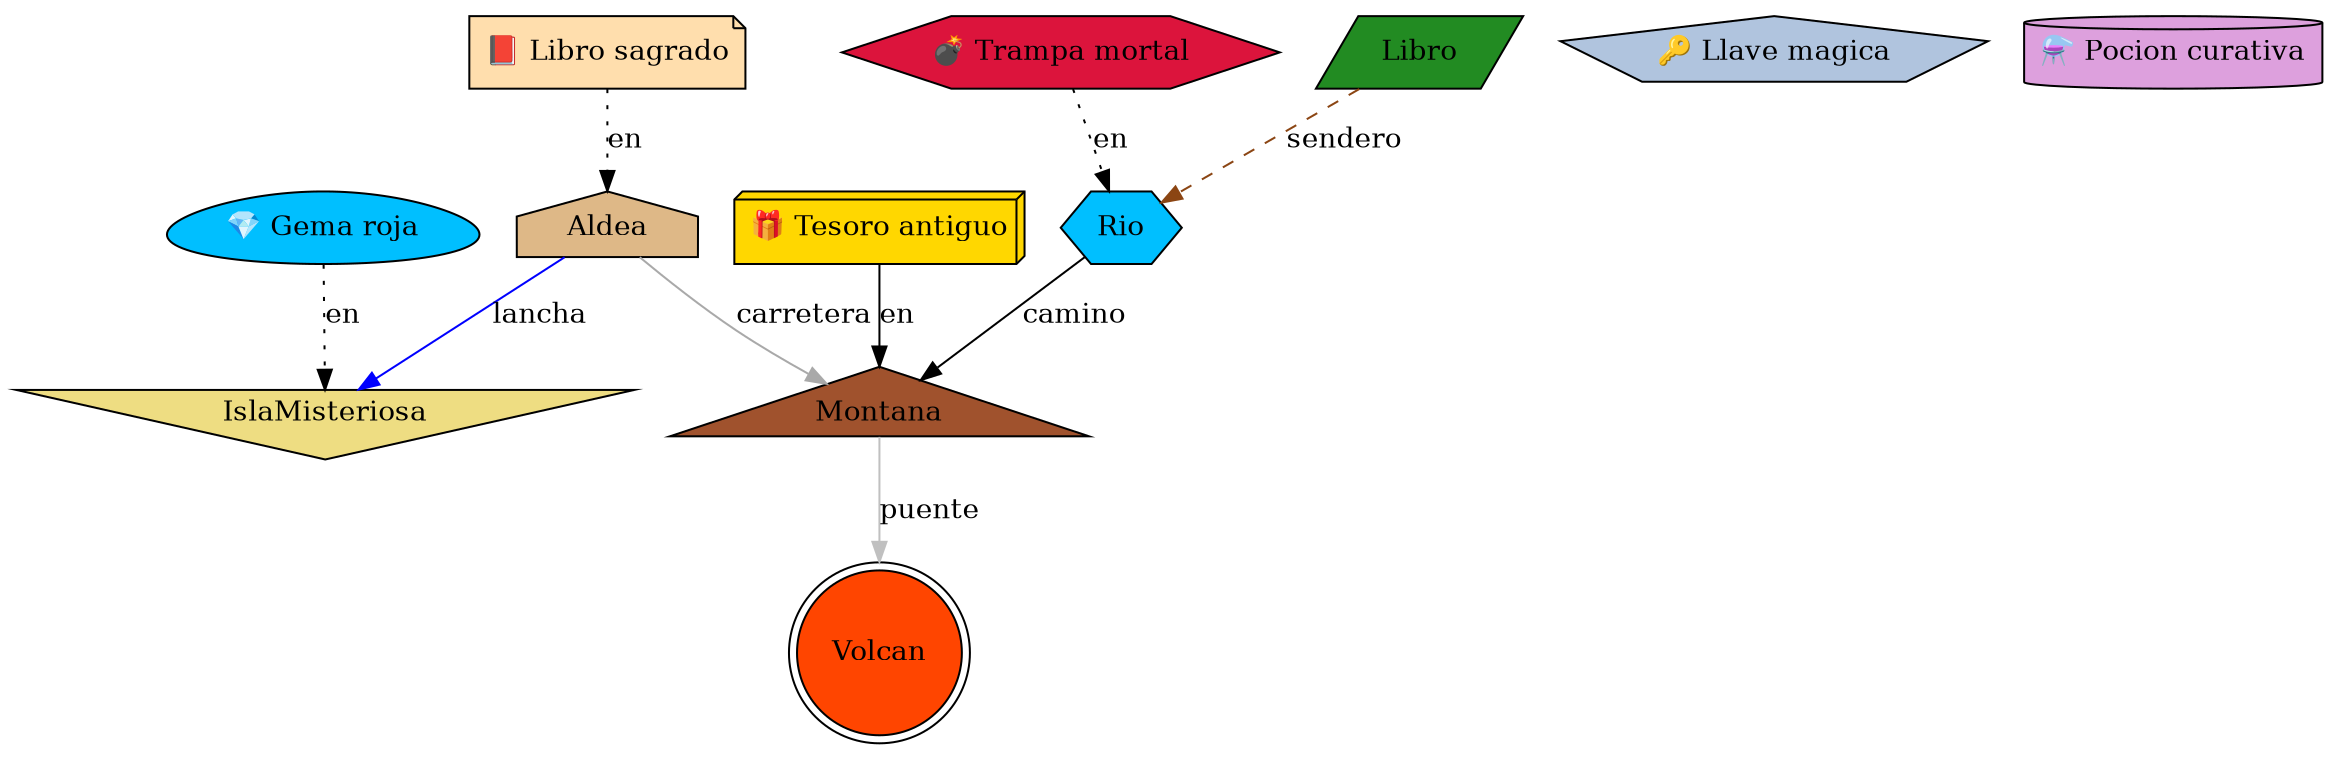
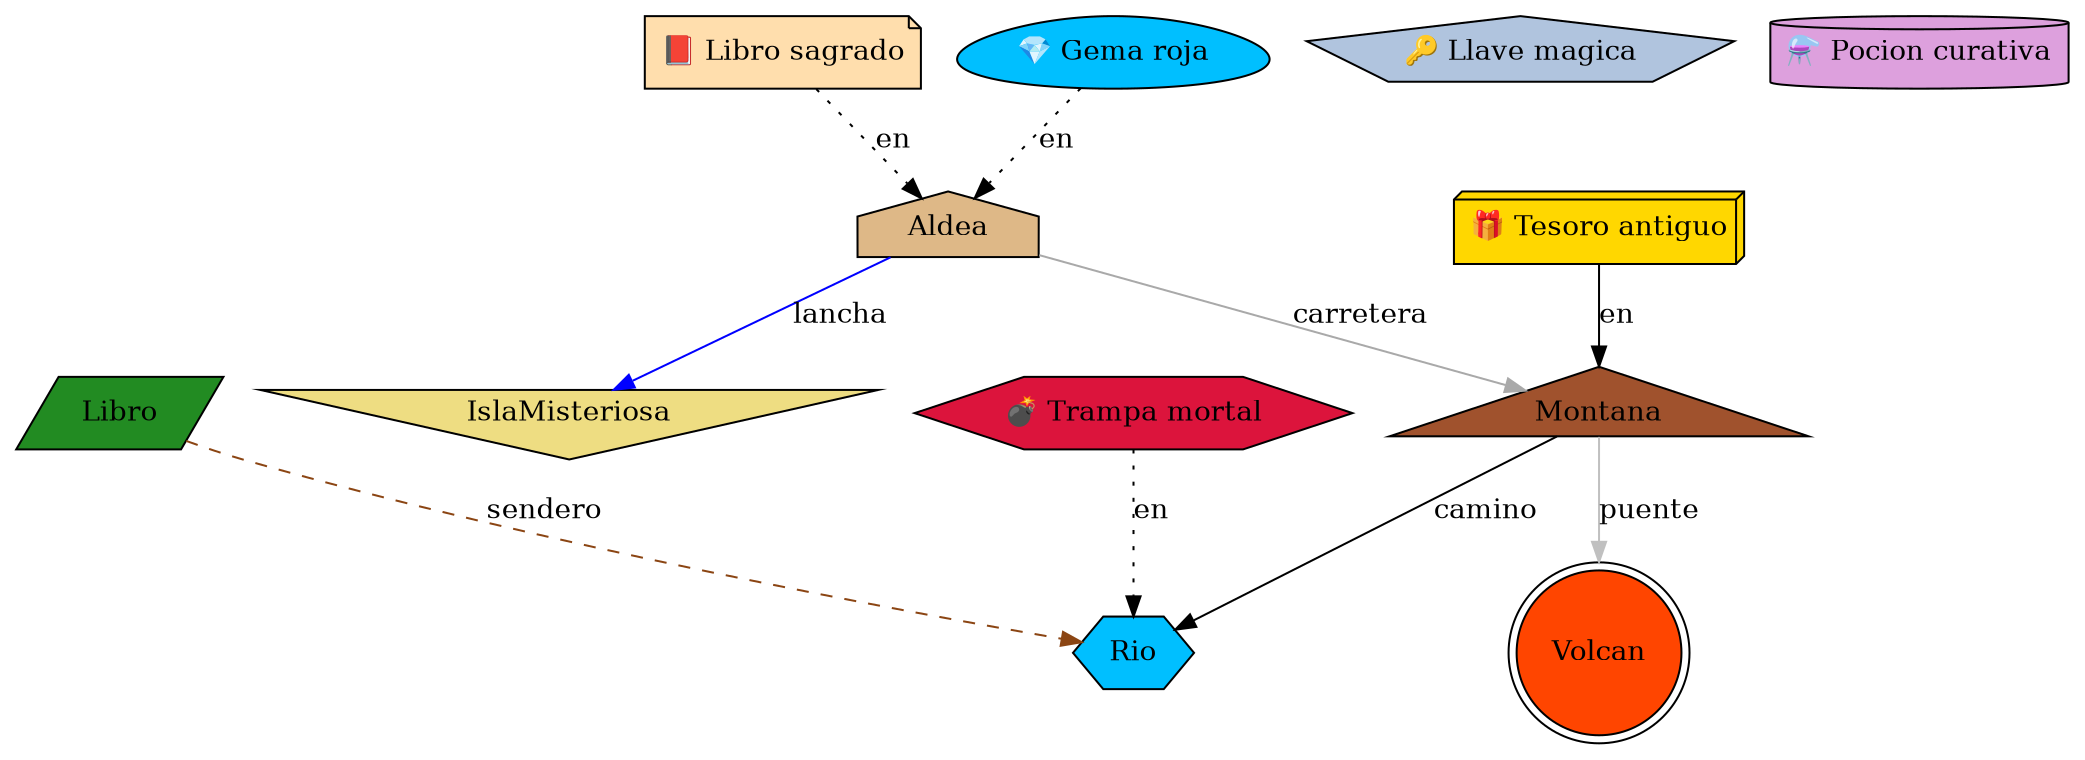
  digraph {
    splines=true
    node [fillcolor=deepskyblue shape=hexagon style=filled]
    edge [style=solid]
    n1 [fillcolor=forestgreen label=Libro shape=parallelogram]
    Rio
    Montana [fillcolor=sienna shape=triangle]
    Volcan [fillcolor=orangered shape=doublecircle]
    Aldea [fillcolor=burlywood shape=house]
    IslaMisteriosa [fillcolor=lightgoldenrod shape=invtriangle]
    n7 [fillcolor=gold label="🎁 Tesoro antiguo" shape=box3d]
    n8 [fillcolor=lightsteelblue label="🔑 Llave magica" shape=pentagon]
    n9 [fillcolor=navajowhite label="📕 Libro sagrado" shape=note]
    n10 [fillcolor=crimson label="💣 Trampa mortal"]
    n11 [fillcolor=plum label="⚗️ Pocion curativa" shape=cylinder]
    n12 [label="💎 Gema roja" shape=egg]
    n1 -> Rio [color=saddlebrown label=sendero style=dashed]
-   Rio -> Montana [color=black label=camino]
+   Montana -> Rio [color=black label=camino]
    Montana -> Volcan [color=gray label=puente]
    Aldea -> Montana [color=darkgray label=carretera]
    Aldea -> IslaMisteriosa [color=blue label=lancha]
    n7 -> Montana [label=en]
    n9 -> Aldea [label=en style=dotted]
    n10 -> Rio [label=en style=dotted]
-   n12 -> IslaMisteriosa [label=en style=dotted]
+   n12 -> Aldea [label=en style=dotted]
  }
